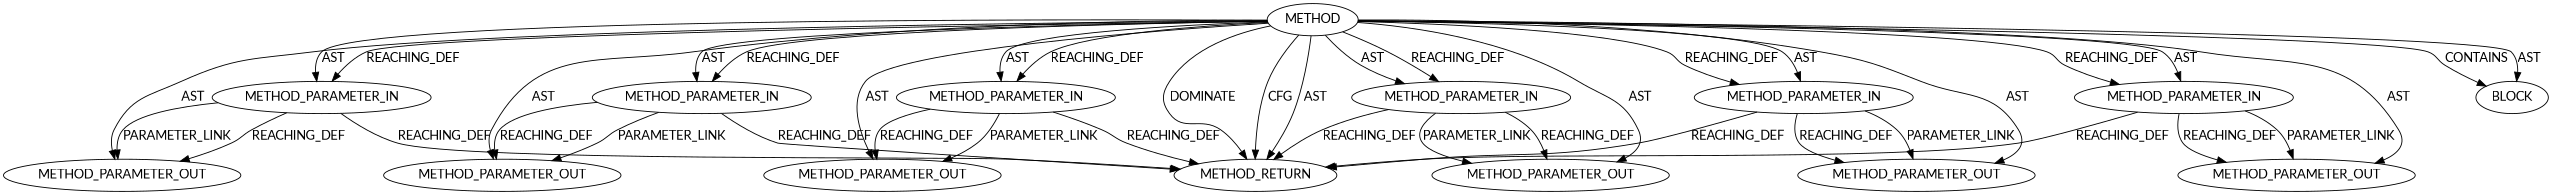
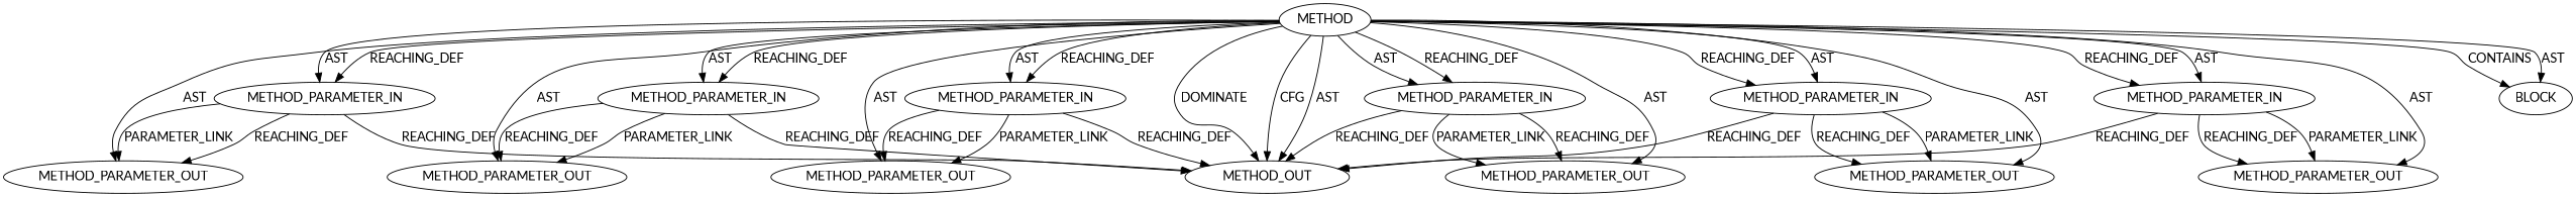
  digraph {
    fontname=Lato
    node [CODE=p6 EVALUATION_STRATEGY=BY_VALUE IS_VARIADIC=false ORDER=2 TYPE_FULL_NAME=ANY fontname=Lato]
    edge [fontname=Lato]
    n1 [INDEX=6 NAME=p6 ORDER=6 label=METHOD_PARAMETER_OUT]
    n2 [CODE=p3 INDEX=3 NAME=p3 ORDER=3 label=METHOD_PARAMETER_OUT]
    n3 [CODE=p4 INDEX=4 NAME=p4 ORDER=4 label=METHOD_PARAMETER_IN]
    n4 [CODE=p4 INDEX=4 NAME=p4 ORDER=4 label=METHOD_PARAMETER_OUT]
-   n5 [CODE=RET label=METHOD_RETURN IS_VARIADIC=""]
+   n5 [CODE=RET label=METHOD_OUT IS_VARIADIC=""]
    n6 [CODE=p2 INDEX=2 NAME=p2 label=METHOD_PARAMETER_OUT]
    n7 [CODE=p1 INDEX=1 NAME=p1 ORDER=1 label=METHOD_PARAMETER_IN]
    n8 [CODE=p1 INDEX=1 NAME=p1 ORDER=1 label=METHOD_PARAMETER_OUT]
    n9 [INDEX=6 NAME=p6 ORDER=6 label=METHOD_PARAMETER_IN]
    n10 [CODE=p5 INDEX=5 NAME=p5 ORDER=5 label=METHOD_PARAMETER_IN]
    n11 [CODE=p5 INDEX=5 NAME=p5 ORDER=5 label=METHOD_PARAMETER_OUT]
    n12 [CODE=p3 INDEX=3 NAME=p3 ORDER=3 label=METHOD_PARAMETER_IN]
    n13 [AST_PARENT_FULL_NAME="<global>" AST_PARENT_TYPE=NAMESPACE_BLOCK CODE="<empty>" FILENAME="<empty>" FULL_NAME=ECDSA_verify IS_EXTERNAL=true NAME=ECDSA_verify ORDER=0 label=METHOD EVALUATION_STRATEGY="" IS_VARIADIC="" TYPE_FULL_NAME=""]
    n14 [CODE=p2 INDEX=2 NAME=p2 label=METHOD_PARAMETER_IN]
    n15 [ARGUMENT_INDEX=1 CODE="<empty>" ORDER=1 label=BLOCK EVALUATION_STRATEGY="" IS_VARIADIC=""]
    n3 -> n4 [label=PARAMETER_LINK]
    n3 -> n4 [VARIABLE=p4 label=REACHING_DEF]
    n3 -> n5 [VARIABLE=p4 label=REACHING_DEF]
    n7 -> n5 [VARIABLE=p1 label=REACHING_DEF]
    n7 -> n8 [label=PARAMETER_LINK]
    n7 -> n8 [VARIABLE=p1 label=REACHING_DEF]
    n9 -> n1 [label=PARAMETER_LINK]
    n9 -> n1 [VARIABLE=p6 label=REACHING_DEF]
    n9 -> n5 [VARIABLE=p6 label=REACHING_DEF]
    n10 -> n5 [VARIABLE=p5 label=REACHING_DEF]
    n10 -> n11 [label=PARAMETER_LINK]
    n10 -> n11 [VARIABLE=p5 label=REACHING_DEF]
    n12 -> n2 [label=PARAMETER_LINK]
    n12 -> n2 [VARIABLE=p3 label=REACHING_DEF]
    n12 -> n5 [VARIABLE=p3 label=REACHING_DEF]
    n13 -> n1 [label=AST]
    n13 -> n2 [label=AST]
    n13 -> n3 [label=REACHING_DEF]
    n13 -> n3 [label=AST]
    n13 -> n4 [label=AST]
    n13 -> n5 [label=DOMINATE]
    n13 -> n5 [label=CFG]
    n13 -> n5 [label=AST]
    n13 -> n6 [label=AST]
    n13 -> n7 [label=REACHING_DEF]
    n13 -> n7 [label=AST]
    n13 -> n8 [label=AST]
    n13 -> n9 [label=REACHING_DEF]
    n13 -> n9 [label=AST]
    n13 -> n10 [label=REACHING_DEF]
    n13 -> n10 [label=AST]
    n13 -> n11 [label=AST]
    n13 -> n12 [label=AST]
    n13 -> n12 [label=REACHING_DEF]
    n13 -> n14 [label=AST]
    n13 -> n14 [label=REACHING_DEF]
    n13 -> n15 [label=AST]
    n13 -> n15 [label=CONTAINS]
    n14 -> n5 [VARIABLE=p2 label=REACHING_DEF]
    n14 -> n6 [VARIABLE=p2 label=REACHING_DEF]
    n14 -> n6 [label=PARAMETER_LINK]
  }
